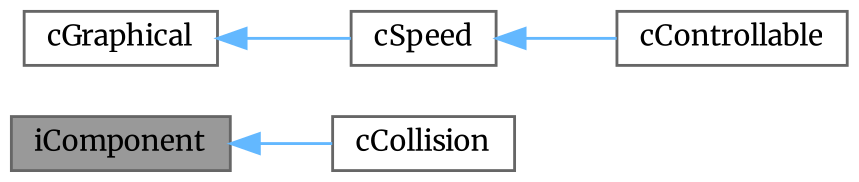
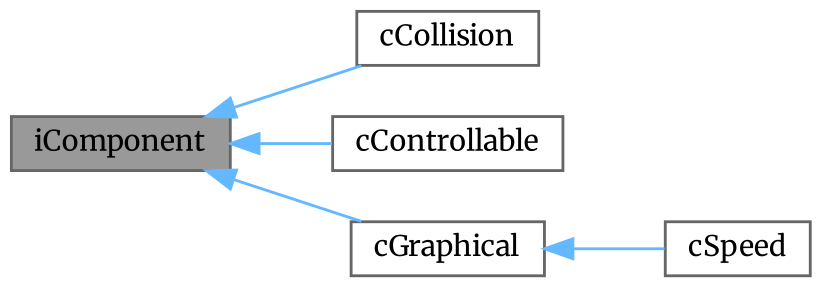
  digraph {
    fontname=Merriweather
    rankdir=LR
    node [color=gray40 fillcolor=white fontname=Merriweather fontsize=10 shape=box style=filled]
    edge [color=steelblue1 dir=back fontname=Merriweather fontsize=10 labelfontname=Helvetica labelfontsize=10 style=solid]
    n1 [fillcolor=grey60 fontcolor=black height=0.2 label=iComponent width=0.4]
    n2 [height=0.2 label=cCollision width=0.4]
    n3 [height=0.2 label=cControllable width=0.4]
    n4 [height=0.2 label=cGraphical width=0.4]
    n5 [height=0.2 label=cSpeed width=0.4]
    n1 -> n2
-   n5 -> n3
+   n1 -> n3
+   n1 -> n4
    n4 -> n5
  }
